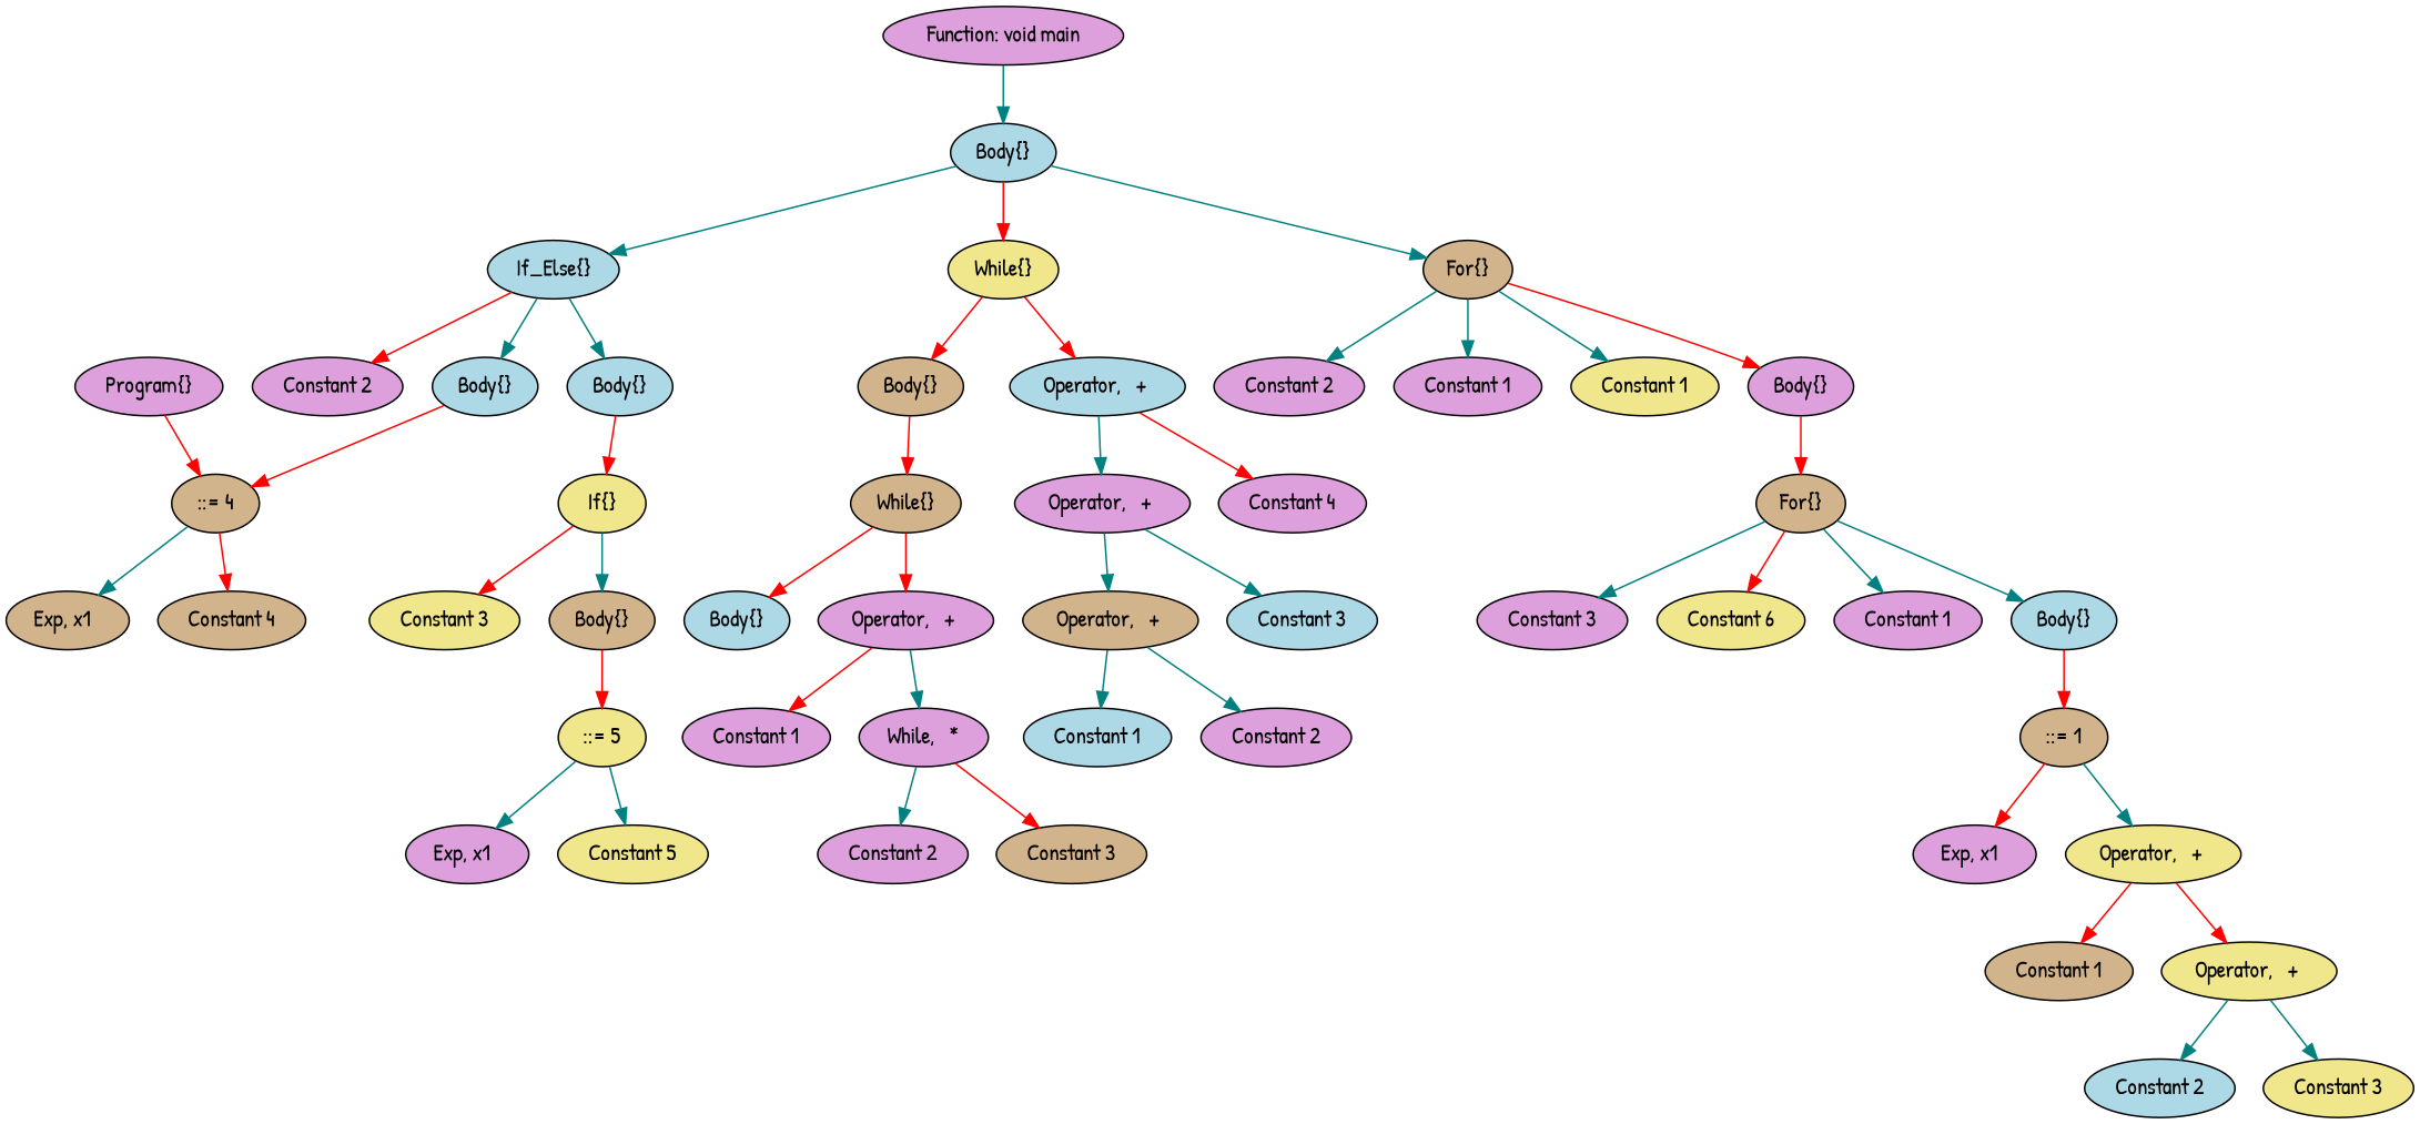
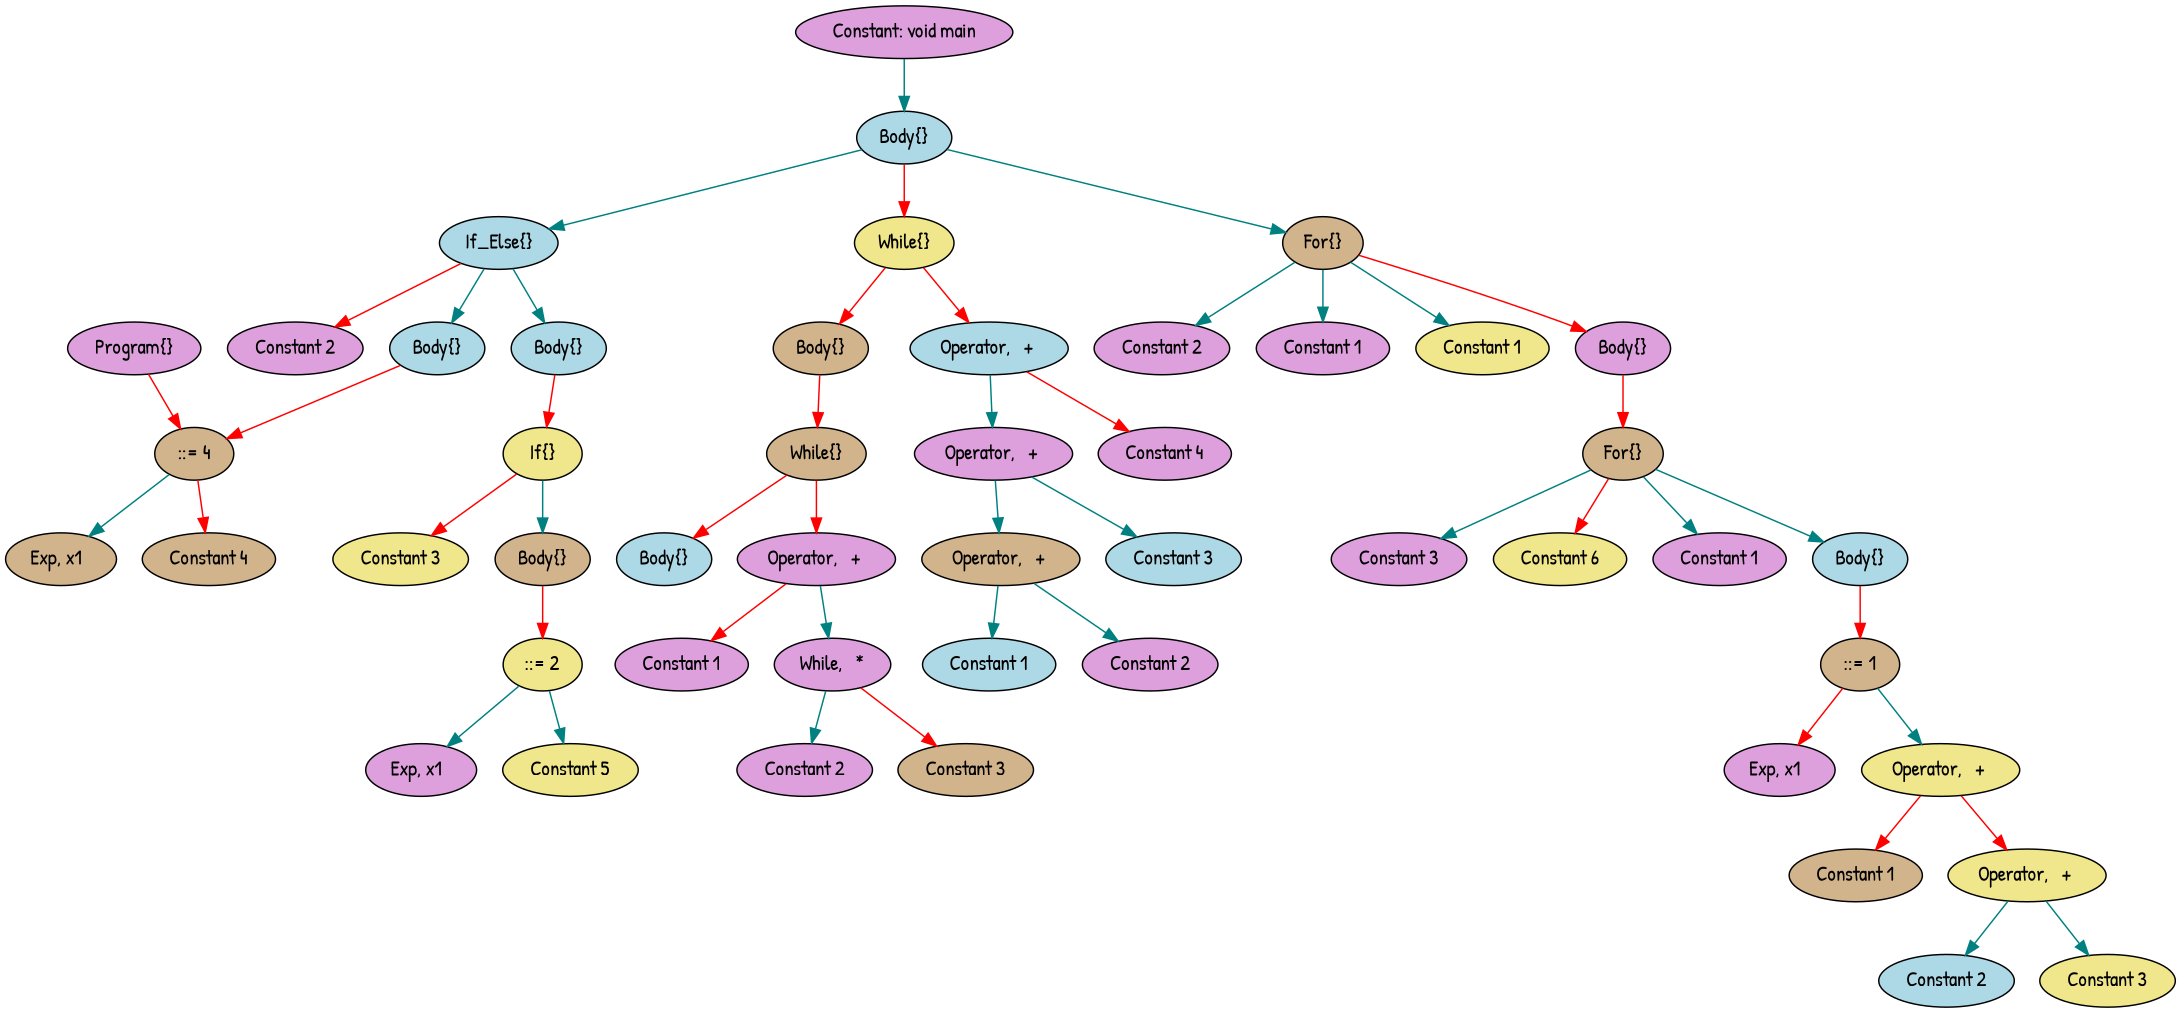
  digraph {
    fontname="Patrick Hand"
    node [fillcolor=plum fontname="Patrick Hand" style=filled]
    edge [color=teal fontname="Patrick Hand"]
    n1 [label="Program{}"]
    n2 [fillcolor=tan label="::= 4"]
-   n3 [label="Function: void main"]
+   n3 [label="Constant: void main"]
    n4 [fillcolor=lightblue label="Body{}"]
    n5 [fillcolor=lightblue label="If_Else{}"]
    n6 [fillcolor=khaki label="While{}"]
    n7 [fillcolor=tan label="For{}"]
    n8 [label="Constant 2"]
    n9 [fillcolor=lightblue label="Body{}"]
    n10 [fillcolor=lightblue label="Body{}"]
    n11 [fillcolor=tan label="Body{}"]
    n12 [fillcolor=lightblue label="Operator,   + "]
    n13 [label="Constant 2"]
    n14 [label="Constant 1"]
    n15 [fillcolor=khaki label="Constant 1"]
    n16 [label="Body{}"]
    n17 [fillcolor=khaki label="If{}"]
    n18 [fillcolor=khaki label="Constant 3"]
    n19 [fillcolor=tan label="Body{}"]
-   n20 [fillcolor=khaki label="::= 5"]
+   n20 [fillcolor=khaki label="::= 2"]
    n21 [label="Exp, x1  "]
    n22 [fillcolor=khaki label="Constant 5"]
    n23 [fillcolor=tan label="Exp, x1  "]
    n24 [fillcolor=tan label="Constant 4"]
    n25 [fillcolor=tan label="While{}"]
    n26 [label="Operator,   + "]
    n27 [label="Constant 4"]
    n28 [fillcolor=lightblue label="Body{}"]
    n29 [label="Operator,   + "]
    n30 [label="Constant 1"]
    n31 [label="While,   *"]
    n32 [label="Constant 2"]
    n33 [fillcolor=tan label="Constant 3"]
    n34 [fillcolor=tan label="Operator,   + "]
    n35 [fillcolor=lightblue label="Constant 3"]
    n36 [fillcolor=lightblue label="Constant 1"]
    n37 [label="Constant 2"]
    n38 [fillcolor=tan label="For{}"]
    n39 [label="Constant 3"]
    n40 [fillcolor=khaki label="Constant 6"]
    n41 [label="Constant 1"]
    n42 [fillcolor=lightblue label="Body{}"]
    n43 [fillcolor=tan label="::= 1"]
    n44 [label="Exp, x1  "]
    n45 [fillcolor=khaki label="Operator,   + "]
    n46 [fillcolor=tan label="Constant 1"]
    n47 [fillcolor=khaki label="Operator,   + "]
    n48 [fillcolor=lightblue label="Constant 2"]
    n49 [fillcolor=khaki label="Constant 3"]
    n1 -> n2 [color=red]
    n2 -> n23
    n2 -> n24 [color=red]
    n3 -> n4
    n4 -> n5
    n4 -> n6 [color=red]
    n4 -> n7
    n5 -> n8 [color=red]
    n5 -> n9
    n5 -> n10
    n6 -> n11 [color=red]
    n6 -> n12 [color=red]
    n7 -> n13
    n7 -> n14
    n7 -> n15
    n7 -> n16 [color=red]
    n9 -> n17 [color=red]
    n10 -> n2 [color=red]
    n11 -> n25 [color=red]
    n12 -> n26
    n12 -> n27 [color=red]
    n16 -> n38 [color=red]
    n17 -> n18 [color=red]
    n17 -> n19
    n19 -> n20 [color=red]
    n20 -> n21
    n20 -> n22
    n25 -> n28 [color=red]
    n25 -> n29 [color=red]
    n26 -> n34
    n26 -> n35
    n29 -> n30 [color=red]
    n29 -> n31
    n31 -> n32
    n31 -> n33 [color=red]
    n34 -> n36
    n34 -> n37
    n38 -> n39
    n38 -> n40 [color=red]
    n38 -> n41
    n38 -> n42
    n42 -> n43 [color=red]
    n43 -> n44 [color=red]
    n43 -> n45
    n45 -> n46 [color=red]
    n45 -> n47 [color=red]
    n47 -> n48
    n47 -> n49
  }
